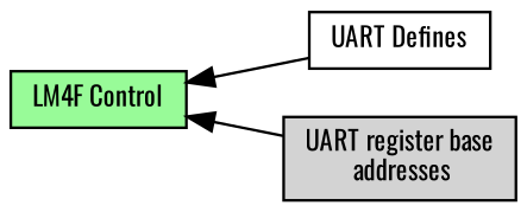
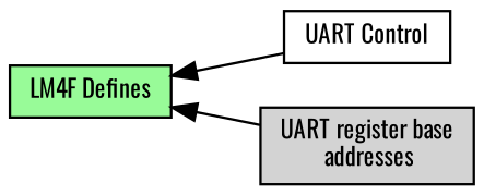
  digraph {
    fontname=Oswald
    rankdir=LR
    node [color=black fontname=Oswald fontsize=10 shape=record style=filled]
    edge [dir=back fontname=Oswald fontsize=10 labelfontname=Helvetica labelfontsize=10 shape=plaintext style=solid]
-   n1 [fillcolor=white fontcolor=black height=0.2 label="UART Defines" width=0.4]
+   n1 [fillcolor=white fontcolor=black height=0.2 label="UART Control" width=0.4]
    n2 [fillcolor=lightgrey height=0.2 label="UART register base\l addresses" width=0.4]
-   n3 [fillcolor=palegreen height=0.2 label="LM4F Control" width=0.4]
+   n3 [fillcolor=palegreen height=0.2 label="LM4F Defines" width=0.4]
    n3 -> n1
    n3 -> n2
  }
